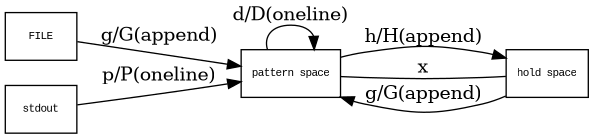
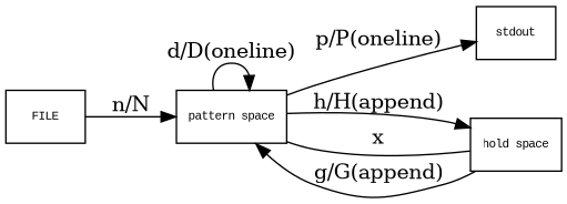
  digraph {
    rankdir=LR
    node [fontname="Courier New" fontsize=8 shape=record]
    n1 [label=FILE]
    n2 [label="pattern space"]
    n3 [label=stdout]
    n4 [label="hold space"]
-   n1 -> n2 [label="g/G(append)"]
+   n1 -> n2 [label="n/N"]
    n2 -> n2 [label="d/D(oneline)"]
-   n3 -> n2 [label="p/P(oneline)"]
+   n2 -> n3 [label="p/P(oneline)"]
    n2 -> n4 [label="h/H(append)"]
    n2 -> n4 [arrowhead=none label=x]
    n4 -> n2 [label="g/G(append)"]
  }
